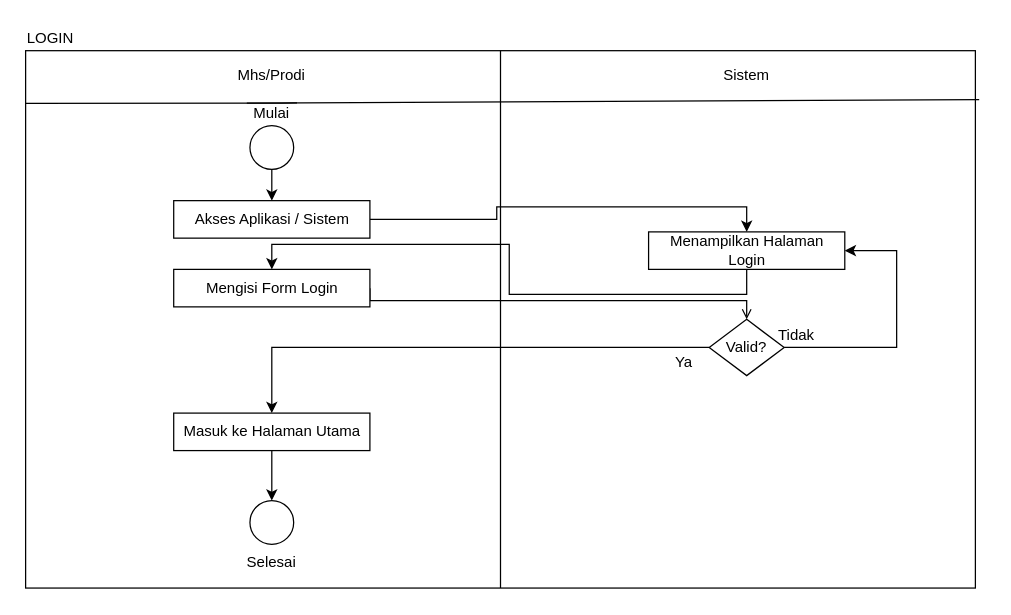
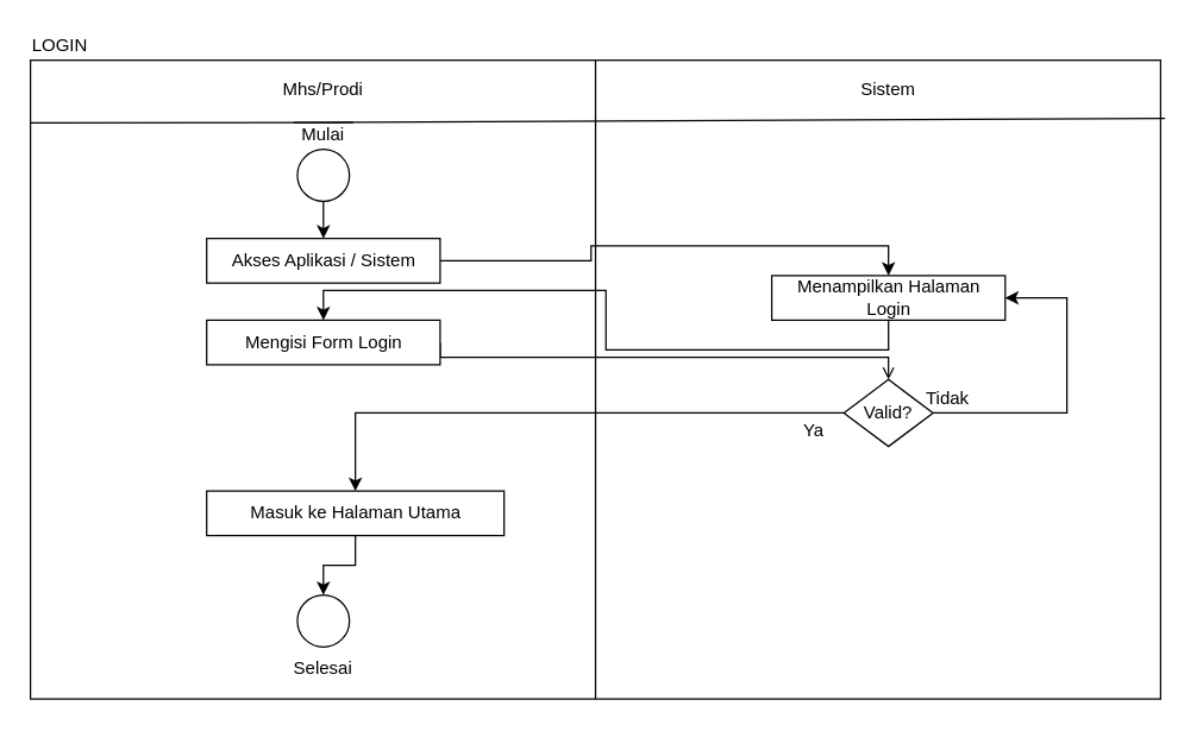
  <mxCell id="0" />
  <mxCell id="1" parent="0" />
  <mxCell id="2" value="" style="rounded=0;whiteSpace=wrap;html=1;" vertex="1" parent="1"><mxGeometry x="20" y="40" width="760" height="430" as="geometry" /></mxCell>
  <mxCell id="3" value="" style="endArrow=none;html=1;exitX=0;exitY=0.098;exitDx=0;exitDy=0;exitPerimeter=0;entryX=1.004;entryY=0.091;entryDx=0;entryDy=0;entryPerimeter=0;" edge="1" parent="1" source="8" target="2"><mxGeometry width="50" height="50" relative="1" as="geometry"><mxPoint x="127" y="130" as="sourcePoint" /><mxPoint x="177" y="80" as="targetPoint" /></mxGeometry></mxCell>
  <mxCell id="4" value="" style="endArrow=none;html=1;entryX=0.5;entryY=0;entryDx=0;entryDy=0;exitX=0.5;exitY=1;exitDx=0;exitDy=0;" edge="1" parent="1" source="2" target="2"><mxGeometry width="50" height="50" relative="1" as="geometry"><mxPoint x="397" y="90" as="sourcePoint" /><mxPoint x="447" y="40" as="targetPoint" /></mxGeometry></mxCell>
  <mxCell id="5" value="Mhs/Prodi" style="text;html=1;strokeColor=none;fillColor=none;align=center;verticalAlign=middle;whiteSpace=wrap;rounded=0;" vertex="1" parent="1"><mxGeometry x="27" y="40" width="380" height="40" as="geometry" /></mxCell>
  <mxCell id="6" value="Sistem" style="text;html=1;strokeColor=none;fillColor=none;align=center;verticalAlign=middle;whiteSpace=wrap;rounded=0;" vertex="1" parent="1"><mxGeometry x="407" y="40" width="380" height="40" as="geometry" /></mxCell>
  <mxCell id="7" value="" style="ellipse;whiteSpace=wrap;html=1;aspect=fixed;" vertex="1" parent="1"><mxGeometry x="199.5" y="100" width="35" height="35" as="geometry" /></mxCell>
  <mxCell id="8" value="Mulai" style="text;html=1;strokeColor=none;fillColor=none;align=center;verticalAlign=middle;whiteSpace=wrap;rounded=0;" vertex="1" parent="1"><mxGeometry x="197" y="80" width="40" height="20" as="geometry" /></mxCell>
  <mxCell id="9" value="" style="endArrow=none;html=1;exitX=0;exitY=0.098;exitDx=0;exitDy=0;exitPerimeter=0;entryX=1.004;entryY=0.091;entryDx=0;entryDy=0;entryPerimeter=0;" edge="1" parent="1" source="2" target="8"><mxGeometry width="50" height="50" relative="1" as="geometry"><mxPoint x="27" y="82.14" as="sourcePoint" /><mxPoint x="790.04" y="79.13" as="targetPoint" /><Array as="points"><mxPoint x="215" y="82" /></Array></mxGeometry></mxCell>
  <mxCell id="10" value="" style="endArrow=classic;html=1;exitX=0.5;exitY=1;exitDx=0;exitDy=0;entryX=0.5;entryY=0;entryDx=0;entryDy=0;" edge="1" parent="1" source="7" target="12"><mxGeometry width="50" height="50" relative="1" as="geometry"><mxPoint x="207" y="220" as="sourcePoint" /><mxPoint x="257" y="170" as="targetPoint" /></mxGeometry></mxCell>
  <mxCell id="11" style="edgeStyle=orthogonalEdgeStyle;rounded=0;orthogonalLoop=1;jettySize=auto;html=1;exitX=1;exitY=0.5;exitDx=0;exitDy=0;entryX=0.5;entryY=0;entryDx=0;entryDy=0;" edge="1" parent="1" source="12" target="14"><mxGeometry relative="1" as="geometry"><Array as="points"><mxPoint x="397" y="175" /><mxPoint x="397" y="165" /><mxPoint x="597" y="165" /></Array></mxGeometry></mxCell>
  <mxCell id="12" value="Akses Aplikasi / Sistem" style="rounded=0;whiteSpace=wrap;html=1;" vertex="1" parent="1"><mxGeometry x="138.5" y="160" width="157" height="30" as="geometry" /></mxCell>
  <mxCell id="13" style="edgeStyle=orthogonalEdgeStyle;rounded=0;orthogonalLoop=1;jettySize=auto;html=1;exitX=0.5;exitY=1;exitDx=0;exitDy=0;entryX=0.5;entryY=0;entryDx=0;entryDy=0;" edge="1" parent="1" source="14" target="16"><mxGeometry relative="1" as="geometry" /></mxCell>
  <mxCell id="14" value="Menampilkan Halaman Login" style="rounded=0;whiteSpace=wrap;html=1;" vertex="1" parent="1"><mxGeometry x="518.5" y="185" width="157" height="30" as="geometry" /></mxCell>
  <mxCell id="15" style="edgeStyle=orthogonalEdgeStyle;rounded=0;orthogonalLoop=1;jettySize=auto;html=1;exitX=1;exitY=0.5;exitDx=0;exitDy=0;entryX=0.5;entryY=0;entryDx=0;entryDy=0;endArrow=open;" edge="1" parent="1" source="16" target="19"><mxGeometry relative="1" as="geometry"><Array as="points"><mxPoint x="296" y="240" /><mxPoint x="597" y="240" /></Array></mxGeometry></mxCell>
  <mxCell id="16" value="Mengisi Form Login" style="rounded=0;whiteSpace=wrap;html=1;" vertex="1" parent="1"><mxGeometry x="138.5" y="215" width="157" height="30" as="geometry" /></mxCell>
  <mxCell id="17" style="edgeStyle=orthogonalEdgeStyle;rounded=0;orthogonalLoop=1;jettySize=auto;html=1;exitX=1;exitY=0.5;exitDx=0;exitDy=0;entryX=1;entryY=0.5;entryDx=0;entryDy=0;" edge="1" parent="1" source="19" target="14"><mxGeometry relative="1" as="geometry"><Array as="points"><mxPoint x="717" y="278" /><mxPoint x="717" y="200" /></Array></mxGeometry></mxCell>
  <mxCell id="18" style="edgeStyle=orthogonalEdgeStyle;rounded=0;orthogonalLoop=1;jettySize=auto;html=1;exitX=0;exitY=0.5;exitDx=0;exitDy=0;entryX=0.5;entryY=0;entryDx=0;entryDy=0;" edge="1" parent="1" source="19" target="22"><mxGeometry relative="1" as="geometry" /></mxCell>
  <mxCell id="19" value="Valid?" style="rhombus;whiteSpace=wrap;html=1;" vertex="1" parent="1"><mxGeometry x="567" y="255" width="60" height="45" as="geometry" /></mxCell>
  <mxCell id="20" value="Tidak" style="text;html=1;strokeColor=none;fillColor=none;align=center;verticalAlign=middle;whiteSpace=wrap;rounded=0;" vertex="1" parent="1"><mxGeometry x="617" y="257.5" width="40" height="20" as="geometry" /></mxCell>
  <mxCell id="21" style="edgeStyle=orthogonalEdgeStyle;rounded=0;orthogonalLoop=1;jettySize=auto;html=1;exitX=0.5;exitY=1;exitDx=0;exitDy=0;entryX=0.5;entryY=0;entryDx=0;entryDy=0;" edge="1" parent="1" source="22" target="24"><mxGeometry relative="1" as="geometry" /></mxCell>
- <mxCell id="22" value="Masuk ke Halaman Utama" style="rounded=0;whiteSpace=wrap;html=1;" vertex="1" parent="1"><mxGeometry x="138.5" y="330" width="157" height="30" as="geometry" /></mxCell>
+ <mxCell id="22" value="Masuk ke Halaman Utama" style="rounded=0;whiteSpace=wrap;html=1;" vertex="1" parent="1"><mxGeometry x="138.5" y="330" width="200" height="30" as="geometry" /></mxCell>
  <mxCell id="23" value="Ya" style="text;html=1;strokeColor=none;fillColor=none;align=center;verticalAlign=middle;whiteSpace=wrap;rounded=0;" vertex="1" parent="1"><mxGeometry x="527" y="280" width="40" height="20" as="geometry" /></mxCell>
  <mxCell id="24" value="" style="ellipse;whiteSpace=wrap;html=1;aspect=fixed;" vertex="1" parent="1"><mxGeometry x="199.5" y="400" width="35" height="35" as="geometry" /></mxCell>
  <mxCell id="25" value="Selesai" style="text;html=1;strokeColor=none;fillColor=none;align=center;verticalAlign=middle;whiteSpace=wrap;rounded=0;" vertex="1" parent="1"><mxGeometry x="197" y="440" width="40" height="20" as="geometry" /></mxCell>
  <mxCell id="26" value="LOGIN" style="text;html=1;strokeColor=none;fillColor=none;align=center;verticalAlign=middle;whiteSpace=wrap;rounded=0;" vertex="1" parent="1"><mxGeometry x="20" y="20" width="40" height="20" as="geometry" /></mxCell>
